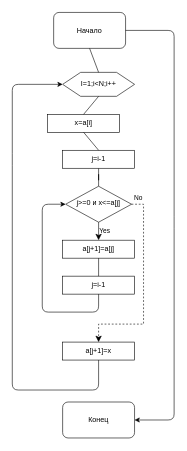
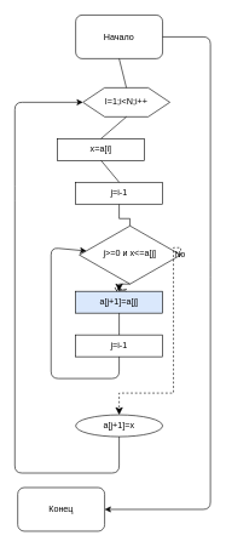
  <mxCell id="0" />
  <mxCell id="1" parent="0" />
- <mxCell id="2" value="j&amp;gt;=0 и x&amp;lt;=a[j]" style="rhombus;whiteSpace=wrap;html=1;shadow=0;fontFamily=Helvetica;fontSize=12;align=center;strokeWidth=1;spacing=6;spacingTop=-4;" parent="1" vertex="1"><mxGeometry x="109" y="310" width="110" height="60" as="geometry" /></mxCell>
+ <mxCell id="2" value="j&amp;gt;=0 и x&amp;lt;=a[j]" style="rhombus;whiteSpace=wrap;html=1;shadow=0;fontFamily=Helvetica;fontSize=12;align=center;strokeWidth=1;spacing=6;spacingTop=-4;" parent="1" vertex="1"><mxGeometry x="109" y="310" width="140" height="80" as="geometry" /></mxCell>
  <mxCell id="3" value="No" style="rounded=0;html=1;jettySize=auto;orthogonalLoop=1;fontSize=11;endArrow=classic;endFill=1;endSize=8;strokeWidth=1;shadow=0;labelBackgroundColor=none;edgeStyle=orthogonalEdgeStyle;exitX=1;exitY=0.5;exitDx=0;exitDy=0;entryX=0.5;entryY=0;entryDx=0;entryDy=0;dashed=1;" parent="1" source="2" target="12" edge="1"><mxGeometry x="-0.932" y="10" relative="1" as="geometry"><mxPoint as="offset" /><mxPoint x="30" y="360" as="sourcePoint" /><mxPoint x="300" y="340" as="targetPoint" /><Array as="points"><mxPoint x="239" y="340" /><mxPoint x="239" y="540" /><mxPoint x="164" y="540" /></Array></mxGeometry></mxCell>
  <mxCell id="4" value="Yes" style="edgeStyle=orthogonalEdgeStyle;rounded=0;html=1;jettySize=auto;orthogonalLoop=1;fontSize=11;endArrow=classic;endFill=1;endSize=8;strokeWidth=1;shadow=0;labelBackgroundColor=none;exitX=0.5;exitY=1;exitDx=0;exitDy=0;entryX=0.5;entryY=0;entryDx=0;entryDy=0;" parent="1" source="2" target="10" edge="1"><mxGeometry y="10" relative="1" as="geometry"><mxPoint as="offset" /><mxPoint x="-70" y="320" as="sourcePoint" /><mxPoint x="40" y="320" as="targetPoint" /></mxGeometry></mxCell>
- <mxCell id="5" value="Начало" style="rounded=1;whiteSpace=wrap;html=1;" vertex="1" parent="1"><mxGeometry x="89" y="20" width="120" height="60" as="geometry" /></mxCell>
- <mxCell id="6" value="&lt;span style=&quot;white-space: normal&quot;&gt;I=1;i&amp;lt;N;i++&lt;/span&gt;" style="shape=hexagon;perimeter=hexagonPerimeter2;whiteSpace=wrap;html=1;" vertex="1" parent="1"><mxGeometry x="104" y="120" width="120" height="40" as="geometry" /></mxCell>
+ <mxCell id="5" value="Начало" style="rounded=1;whiteSpace=wrap;html=1;" vertex="1" parent="1"><mxGeometry x="104" y="20" width="120" height="60" as="geometry" /></mxCell>
+ <mxCell id="6" value="&lt;span style=&quot;white-space: normal&quot;&gt;I=1;i&amp;lt;N;i++&lt;/span&gt;" style="shape=hexagon;perimeter=hexagonPerimeter2;whiteSpace=wrap;html=1;" vertex="1" parent="1"><mxGeometry x="114" y="120" width="120" height="40" as="geometry" /></mxCell>
  <mxCell id="7" value="x=a[i]" style="rounded=0;whiteSpace=wrap;html=1;" vertex="1" parent="1"><mxGeometry x="79" y="190" width="120" height="30" as="geometry" /></mxCell>
  <mxCell id="8" value="" style="edgeStyle=orthogonalEdgeStyle;rounded=0;orthogonalLoop=1;jettySize=auto;html=1;startArrow=none;startFill=0;endArrow=none;endFill=0;" edge="1" parent="1" source="9" target="2"><mxGeometry relative="1" as="geometry" /></mxCell>
  <mxCell id="9" value="j=i-1" style="rounded=0;whiteSpace=wrap;html=1;" vertex="1" parent="1"><mxGeometry x="104" y="250" width="120" height="30" as="geometry" /></mxCell>
- <mxCell id="10" value="a[j+1]=a[j]" style="rounded=0;whiteSpace=wrap;html=1;" vertex="1" parent="1"><mxGeometry x="104" y="400" width="120" height="30" as="geometry" /></mxCell>
+ <mxCell id="10" value="a[j+1]=a[j]" style="rounded=0;whiteSpace=wrap;html=1;fillColor=#dae8fc;" vertex="1" parent="1"><mxGeometry x="104" y="400" width="120" height="30" as="geometry" /></mxCell>
  <mxCell id="11" value="j=i-1" style="rounded=0;whiteSpace=wrap;html=1;" vertex="1" parent="1"><mxGeometry x="104" y="460" width="120" height="30" as="geometry" /></mxCell>
- <mxCell id="12" value="a[j+1]=x" style="rounded=0;whiteSpace=wrap;html=1;" vertex="1" parent="1"><mxGeometry x="104" y="570" width="120" height="30" as="geometry" /></mxCell>
+ <mxCell id="12" value="a[j+1]=x" style="ellipse;whiteSpace=wrap;html=1;" vertex="1" parent="1"><mxGeometry x="104" y="570" width="120" height="30" as="geometry" /></mxCell>
  <mxCell id="13" value="" style="endArrow=none;html=1;exitX=0.5;exitY=1;exitDx=0;exitDy=0;entryX=0.5;entryY=0;entryDx=0;entryDy=0;" edge="1" parent="1" source="5" target="6"><mxGeometry width="50" height="50" relative="1" as="geometry"><mxPoint x="70" y="260" as="sourcePoint" /><mxPoint x="120" y="210" as="targetPoint" /></mxGeometry></mxCell>
  <mxCell id="14" value="" style="endArrow=none;html=1;entryX=0.5;entryY=1;entryDx=0;entryDy=0;exitX=0.5;exitY=0;exitDx=0;exitDy=0;" edge="1" parent="1" source="7" target="6"><mxGeometry width="50" height="50" relative="1" as="geometry"><mxPoint x="70" y="260" as="sourcePoint" /><mxPoint x="120" y="210" as="targetPoint" /></mxGeometry></mxCell>
  <mxCell id="15" value="" style="endArrow=none;html=1;entryX=0.5;entryY=1;entryDx=0;entryDy=0;exitX=0.5;exitY=0;exitDx=0;exitDy=0;" edge="1" parent="1" source="9" target="7"><mxGeometry width="50" height="50" relative="1" as="geometry"><mxPoint x="70" y="260" as="sourcePoint" /><mxPoint x="120" y="210" as="targetPoint" /></mxGeometry></mxCell>
  <mxCell id="16" value="" style="endArrow=none;html=1;exitX=0.5;exitY=0;exitDx=0;exitDy=0;entryX=0.5;entryY=1;entryDx=0;entryDy=0;" edge="1" parent="1" source="11" target="10"><mxGeometry width="50" height="50" relative="1" as="geometry"><mxPoint x="70" y="410" as="sourcePoint" /><mxPoint x="120" y="360" as="targetPoint" /></mxGeometry></mxCell>
  <mxCell id="17" value="" style="endArrow=classic;html=1;exitX=0.5;exitY=1;exitDx=0;exitDy=0;endFill=1;" edge="1" parent="1" source="11" target="2"><mxGeometry width="50" height="50" relative="1" as="geometry"><mxPoint x="70" y="410" as="sourcePoint" /><mxPoint x="120" y="360" as="targetPoint" /><Array as="points"><mxPoint x="164" y="520" /><mxPoint x="70" y="520" /><mxPoint x="70" y="340" /></Array></mxGeometry></mxCell>
  <mxCell id="18" value="" style="endArrow=classic;html=1;exitX=0.5;exitY=1;exitDx=0;exitDy=0;endFill=1;entryX=0;entryY=0.5;entryDx=0;entryDy=0;" edge="1" parent="1" source="12" target="6"><mxGeometry width="50" height="50" relative="1" as="geometry"><mxPoint x="70" y="490" as="sourcePoint" /><mxPoint x="100" y="270" as="targetPoint" /><Array as="points"><mxPoint x="164" y="650" /><mxPoint x="20" y="650" /><mxPoint x="20" y="265" /><mxPoint x="20" y="140" /></Array></mxGeometry></mxCell>
- <mxCell id="19" value="Конец" style="rounded=1;whiteSpace=wrap;html=1;" vertex="1" parent="1"><mxGeometry x="104" y="670" width="120" height="60" as="geometry" /></mxCell>
+ <mxCell id="19" value="Конец" style="rounded=1;whiteSpace=wrap;html=1;" vertex="1" parent="1"><mxGeometry x="24" y="670" width="120" height="60" as="geometry" /></mxCell>
  <mxCell id="20" value="" style="endArrow=classic;html=1;exitX=1;exitY=0.5;exitDx=0;exitDy=0;entryX=1;entryY=0.5;entryDx=0;entryDy=0;" edge="1" parent="1" source="5" target="19"><mxGeometry width="50" height="50" relative="1" as="geometry"><mxPoint x="70" y="270" as="sourcePoint" /><mxPoint x="120" y="220" as="targetPoint" /><Array as="points"><mxPoint x="290" y="50" /><mxPoint x="290" y="370" /><mxPoint x="290" y="700" /></Array></mxGeometry></mxCell>
